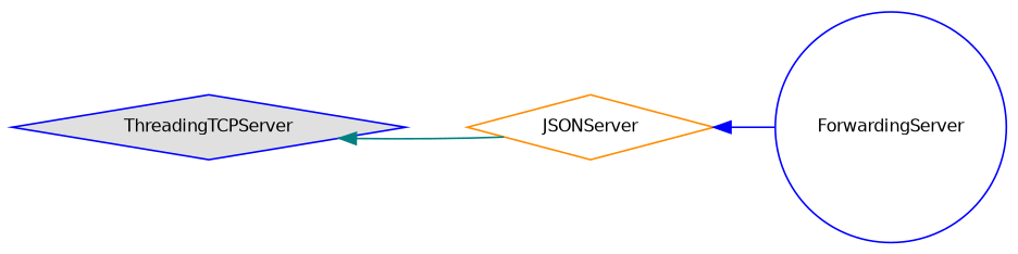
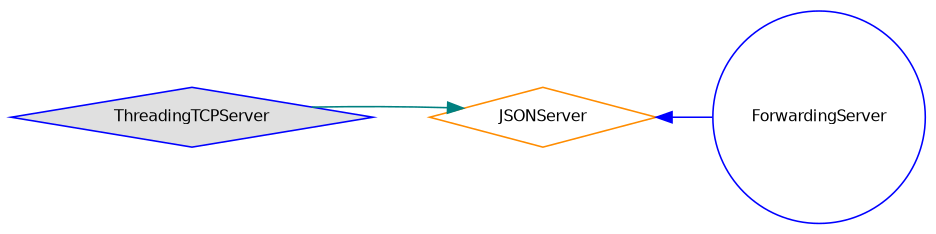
  digraph {
    fontname="DejaVu Sans"
    rankdir=LR
    node [color=blue fillcolor=white fontname="DejaVu Sans" fontsize=10 shape=diamond style=filled]
    edge [dir=back fontname="DejaVu Sans" fontsize=10 labelfontname=Helvetica labelfontsize=10 style=solid]
    n1 [fillcolor="#E0E0E0" height=0.2 label=ThreadingTCPServer width=0.4]
    n2 [color=darkorange height=0.2 label=JSONServer width=0.4]
    n3 [height=0.2 label=ForwardingServer shape=circle width=0.4]
-   n1 -> n2 [color=teal]
+   n2 -> n1 [color=teal]
    n2 -> n3 [color=blue]
  }
